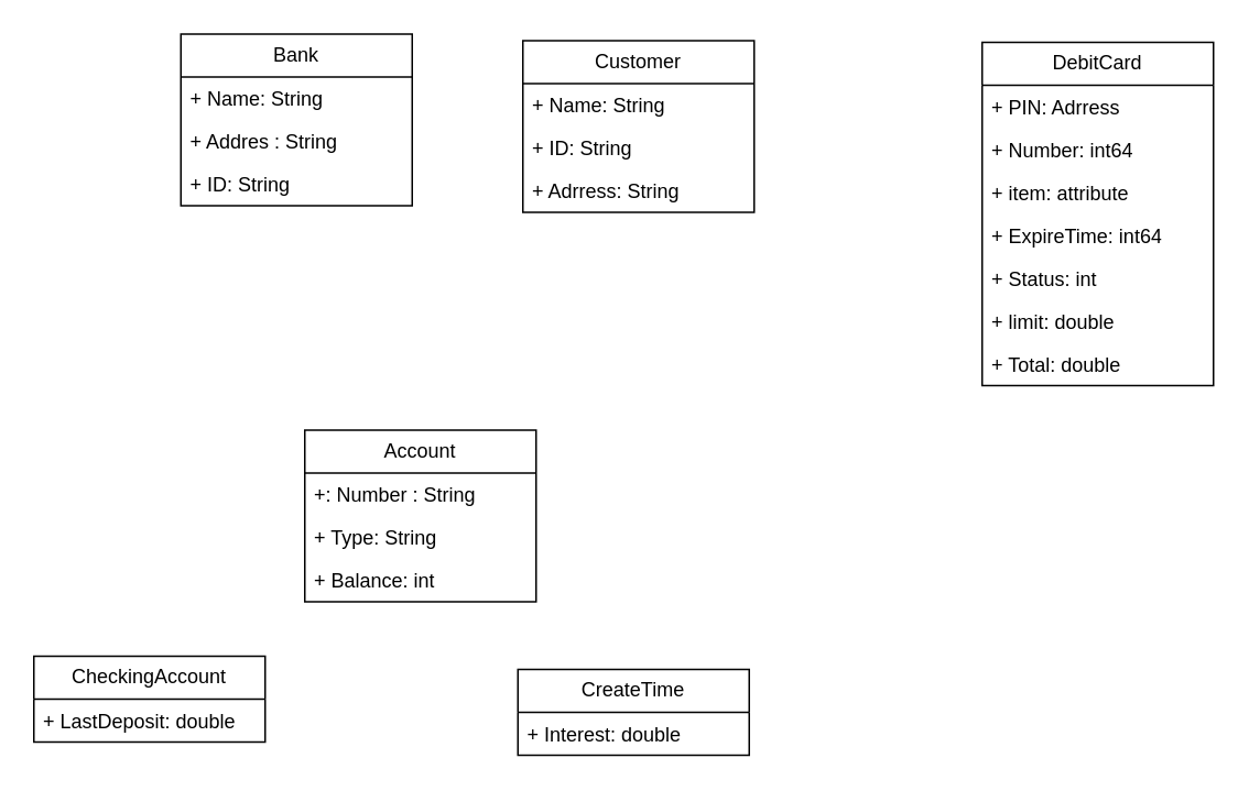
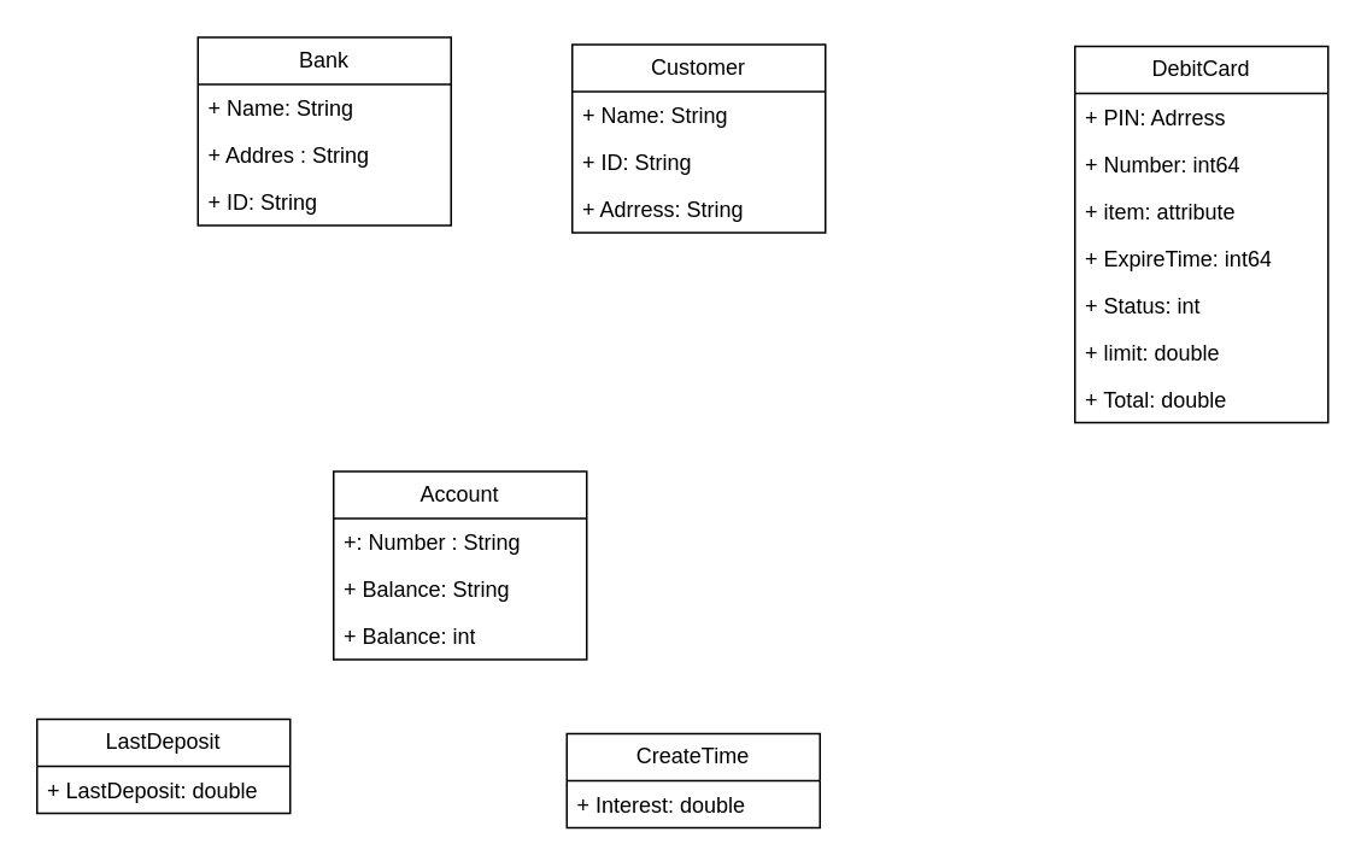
  <mxCell id="0" />
  <mxCell id="1" parent="0" />
  <mxCell id="2" value="Bank" style="swimlane;fontStyle=0;childLayout=stackLayout;horizontal=1;startSize=26;fillColor=none;horizontalStack=0;resizeParent=1;resizeParentMax=0;resizeLast=0;collapsible=1;marginBottom=0;whiteSpace=wrap;html=1;flipH=0;rounded=0;" vertex="1" parent="1"><mxGeometry x="109" y="20" width="140" height="104" as="geometry" /></mxCell>
  <mxCell id="3" value="+ Name: String&amp;nbsp;" style="text;strokeColor=none;fillColor=none;align=left;verticalAlign=top;spacingLeft=4;spacingRight=4;overflow=hidden;rotatable=0;points=[[0,0.5],[1,0.5]];portConstraint=eastwest;whiteSpace=wrap;html=1;rounded=0;" vertex="1" parent="2"><mxGeometry y="26" width="140" height="26" as="geometry" /></mxCell>
  <mxCell id="4" value="+ Addres : String" style="text;strokeColor=none;fillColor=none;align=left;verticalAlign=top;spacingLeft=4;spacingRight=4;overflow=hidden;rotatable=0;points=[[0,0.5],[1,0.5]];portConstraint=eastwest;whiteSpace=wrap;html=1;rounded=0;" vertex="1" parent="2"><mxGeometry y="52" width="140" height="26" as="geometry" /></mxCell>
  <mxCell id="5" value="+ ID: String" style="text;strokeColor=none;fillColor=none;align=left;verticalAlign=top;spacingLeft=4;spacingRight=4;overflow=hidden;rotatable=0;points=[[0,0.5],[1,0.5]];portConstraint=eastwest;whiteSpace=wrap;html=1;rounded=0;" vertex="1" parent="2"><mxGeometry y="78" width="140" height="26" as="geometry" /></mxCell>
  <mxCell id="6" value="Customer" style="swimlane;fontStyle=0;childLayout=stackLayout;horizontal=1;startSize=26;fillColor=none;horizontalStack=0;resizeParent=1;resizeParentMax=0;resizeLast=0;collapsible=1;marginBottom=0;whiteSpace=wrap;html=1;flipH=0;rounded=0;" vertex="1" parent="1"><mxGeometry x="316" y="24" width="140" height="104" as="geometry" /></mxCell>
  <mxCell id="7" value="+ Name: String&amp;nbsp;" style="text;strokeColor=none;fillColor=none;align=left;verticalAlign=top;spacingLeft=4;spacingRight=4;overflow=hidden;rotatable=0;points=[[0,0.5],[1,0.5]];portConstraint=eastwest;whiteSpace=wrap;html=1;rounded=0;" vertex="1" parent="6"><mxGeometry y="26" width="140" height="26" as="geometry" /></mxCell>
  <mxCell id="8" value="+ ID: String" style="text;strokeColor=none;fillColor=none;align=left;verticalAlign=top;spacingLeft=4;spacingRight=4;overflow=hidden;rotatable=0;points=[[0,0.5],[1,0.5]];portConstraint=eastwest;whiteSpace=wrap;html=1;rounded=0;" vertex="1" parent="6"><mxGeometry y="52" width="140" height="26" as="geometry" /></mxCell>
  <mxCell id="9" value="+ Adrress: String" style="text;strokeColor=none;fillColor=none;align=left;verticalAlign=top;spacingLeft=4;spacingRight=4;overflow=hidden;rotatable=0;points=[[0,0.5],[1,0.5]];portConstraint=eastwest;whiteSpace=wrap;html=1;rounded=0;" vertex="1" parent="6"><mxGeometry y="78" width="140" height="26" as="geometry" /></mxCell>
  <mxCell id="10" value="DebitCard" style="swimlane;fontStyle=0;childLayout=stackLayout;horizontal=1;startSize=26;fillColor=none;horizontalStack=0;resizeParent=1;resizeParentMax=0;resizeLast=0;collapsible=1;marginBottom=0;whiteSpace=wrap;html=1;flipH=0;rounded=0;" vertex="1" parent="1"><mxGeometry x="594" y="25" width="140" height="208" as="geometry" /></mxCell>
  <mxCell id="11" value="+ PIN: Adrress" style="text;strokeColor=none;fillColor=none;align=left;verticalAlign=top;spacingLeft=4;spacingRight=4;overflow=hidden;rotatable=0;points=[[0,0.5],[1,0.5]];portConstraint=eastwest;whiteSpace=wrap;html=1;rounded=0;" vertex="1" parent="10"><mxGeometry y="26" width="140" height="26" as="geometry" /></mxCell>
  <mxCell id="12" value="+ Number: int64" style="text;strokeColor=none;fillColor=none;align=left;verticalAlign=top;spacingLeft=4;spacingRight=4;overflow=hidden;rotatable=0;points=[[0,0.5],[1,0.5]];portConstraint=eastwest;whiteSpace=wrap;html=1;rounded=0;" vertex="1" parent="10"><mxGeometry y="52" width="140" height="26" as="geometry" /></mxCell>
  <mxCell id="13" value="+ item: attribute" style="text;strokeColor=none;fillColor=none;align=left;verticalAlign=top;spacingLeft=4;spacingRight=4;overflow=hidden;rotatable=0;points=[[0,0.5],[1,0.5]];portConstraint=eastwest;whiteSpace=wrap;html=1;rounded=0;" vertex="1" parent="10"><mxGeometry y="78" width="140" height="26" as="geometry" /></mxCell>
  <mxCell id="14" value="+ ExpireTime: int64&lt;br&gt;&lt;br&gt;" style="text;strokeColor=none;fillColor=none;align=left;verticalAlign=top;spacingLeft=4;spacingRight=4;overflow=hidden;rotatable=0;points=[[0,0.5],[1,0.5]];portConstraint=eastwest;whiteSpace=wrap;html=1;rounded=0;" vertex="1" parent="10"><mxGeometry y="104" width="140" height="26" as="geometry" /></mxCell>
  <mxCell id="15" value="+ Status: int" style="text;strokeColor=none;fillColor=none;align=left;verticalAlign=top;spacingLeft=4;spacingRight=4;overflow=hidden;rotatable=0;points=[[0,0.5],[1,0.5]];portConstraint=eastwest;whiteSpace=wrap;html=1;rounded=0;" vertex="1" parent="10"><mxGeometry y="130" width="140" height="26" as="geometry" /></mxCell>
  <mxCell id="16" value="+ limit: double" style="text;strokeColor=none;fillColor=none;align=left;verticalAlign=top;spacingLeft=4;spacingRight=4;overflow=hidden;rotatable=0;points=[[0,0.5],[1,0.5]];portConstraint=eastwest;whiteSpace=wrap;html=1;rounded=0;" vertex="1" parent="10"><mxGeometry y="156" width="140" height="26" as="geometry" /></mxCell>
  <mxCell id="17" value="+ Total: double" style="text;strokeColor=none;fillColor=none;align=left;verticalAlign=top;spacingLeft=4;spacingRight=4;overflow=hidden;rotatable=0;points=[[0,0.5],[1,0.5]];portConstraint=eastwest;whiteSpace=wrap;html=1;rounded=0;" vertex="1" parent="10"><mxGeometry y="182" width="140" height="26" as="geometry" /></mxCell>
  <mxCell id="18" value="Account" style="swimlane;fontStyle=0;childLayout=stackLayout;horizontal=1;startSize=26;fillColor=none;horizontalStack=0;resizeParent=1;resizeParentMax=0;resizeLast=0;collapsible=1;marginBottom=0;whiteSpace=wrap;html=1;flipH=1;rounded=0;" vertex="1" parent="1"><mxGeometry x="184" y="260" width="140" height="104" as="geometry" /></mxCell>
  <mxCell id="19" value="+: Number : String" style="text;strokeColor=none;fillColor=none;align=left;verticalAlign=top;spacingLeft=4;spacingRight=4;overflow=hidden;rotatable=0;points=[[0,0.5],[1,0.5]];portConstraint=eastwest;whiteSpace=wrap;html=1;rounded=0;" vertex="1" parent="18"><mxGeometry y="26" width="140" height="26" as="geometry" /></mxCell>
- <mxCell id="20" value="+ Type: String" style="text;strokeColor=none;fillColor=none;align=left;verticalAlign=top;spacingLeft=4;spacingRight=4;overflow=hidden;rotatable=0;points=[[0,0.5],[1,0.5]];portConstraint=eastwest;whiteSpace=wrap;html=1;rounded=0;" vertex="1" parent="18"><mxGeometry y="52" width="140" height="26" as="geometry" /></mxCell>
+ <mxCell id="20" value="+ Balance: String" style="text;strokeColor=none;fillColor=none;align=left;verticalAlign=top;spacingLeft=4;spacingRight=4;overflow=hidden;rotatable=0;points=[[0,0.5],[1,0.5]];portConstraint=eastwest;whiteSpace=wrap;html=1;rounded=0;" vertex="1" parent="18"><mxGeometry y="52" width="140" height="26" as="geometry" /></mxCell>
  <mxCell id="21" value="+ Balance: int" style="text;strokeColor=none;fillColor=none;align=left;verticalAlign=top;spacingLeft=4;spacingRight=4;overflow=hidden;rotatable=0;points=[[0,0.5],[1,0.5]];portConstraint=eastwest;whiteSpace=wrap;html=1;rounded=0;" vertex="1" parent="18"><mxGeometry y="78" width="140" height="26" as="geometry" /></mxCell>
- <mxCell id="22" value="CheckingAccount" style="swimlane;fontStyle=0;childLayout=stackLayout;horizontal=1;startSize=26;fillColor=none;horizontalStack=0;resizeParent=1;resizeParentMax=0;resizeLast=0;collapsible=1;marginBottom=0;whiteSpace=wrap;html=1;flipH=1;rounded=0;" vertex="1" parent="1"><mxGeometry x="20" y="397" width="140" height="52" as="geometry" /></mxCell>
+ <mxCell id="22" value="LastDeposit" style="swimlane;fontStyle=0;childLayout=stackLayout;horizontal=1;startSize=26;fillColor=none;horizontalStack=0;resizeParent=1;resizeParentMax=0;resizeLast=0;collapsible=1;marginBottom=0;whiteSpace=wrap;html=1;flipH=1;rounded=0;" vertex="1" parent="1"><mxGeometry x="20" y="397" width="140" height="52" as="geometry" /></mxCell>
  <mxCell id="23" value="+ LastDeposit: double" style="text;strokeColor=none;fillColor=none;align=left;verticalAlign=top;spacingLeft=4;spacingRight=4;overflow=hidden;rotatable=0;points=[[0,0.5],[1,0.5]];portConstraint=eastwest;whiteSpace=wrap;html=1;rounded=0;" vertex="1" parent="22"><mxGeometry y="26" width="140" height="26" as="geometry" /></mxCell>
  <mxCell id="24" value="CreateTime" style="swimlane;fontStyle=0;childLayout=stackLayout;horizontal=1;startSize=26;fillColor=none;horizontalStack=0;resizeParent=1;resizeParentMax=0;resizeLast=0;collapsible=1;marginBottom=0;whiteSpace=wrap;html=1;flipH=1;rounded=0;" vertex="1" parent="1"><mxGeometry x="313" y="405" width="140" height="52" as="geometry" /></mxCell>
  <mxCell id="25" value="+ Interest: double" style="text;strokeColor=none;fillColor=none;align=left;verticalAlign=top;spacingLeft=4;spacingRight=4;overflow=hidden;rotatable=0;points=[[0,0.5],[1,0.5]];portConstraint=eastwest;whiteSpace=wrap;html=1;rounded=0;" vertex="1" parent="24"><mxGeometry y="26" width="140" height="26" as="geometry" /></mxCell>
